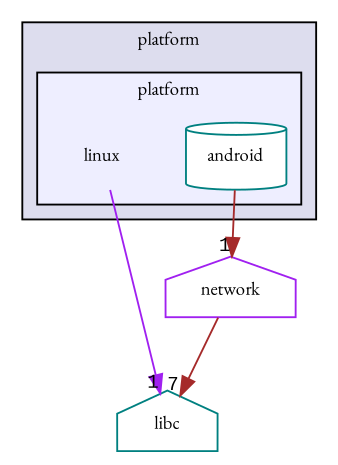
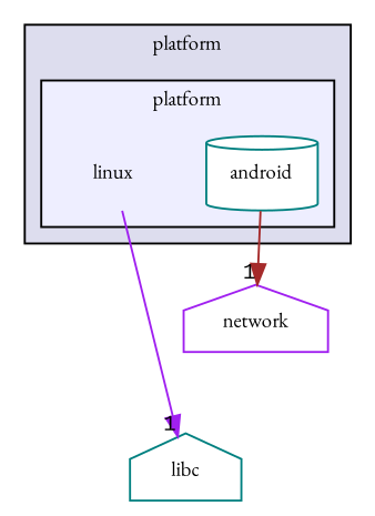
  digraph {
    compound=true
    fontname="EB Garamond"
    node [color=teal fontname="EB Garamond" fontsize=10 shape=house fillcolor=white style=filled]
    edge [color=brown fontname="EB Garamond" headlabel=1 labeldistance=1.5 labelfontname=CourierNew labelfontsize=10]
    n1 [label=linux shape=plaintext fillcolor="" style=""]
    n2 [label=android shape=cylinder]
    n3 [label=libc]
    n4 [color=purple label=network]
    subgraph cluster_1 {
      bgcolor="#ddddee"
      fontsize=10
      label=platform
      pencolor=black
      subgraph cluster_2 {
        bgcolor="#eeeeff"
        fontsize=10
        label=platform
        pencolor=black
        n1
        n2
      }
    }
    n1 -> n3 [color=purple]
    n2 -> n4
-   n4 -> n3 [headlabel=7]
  }
